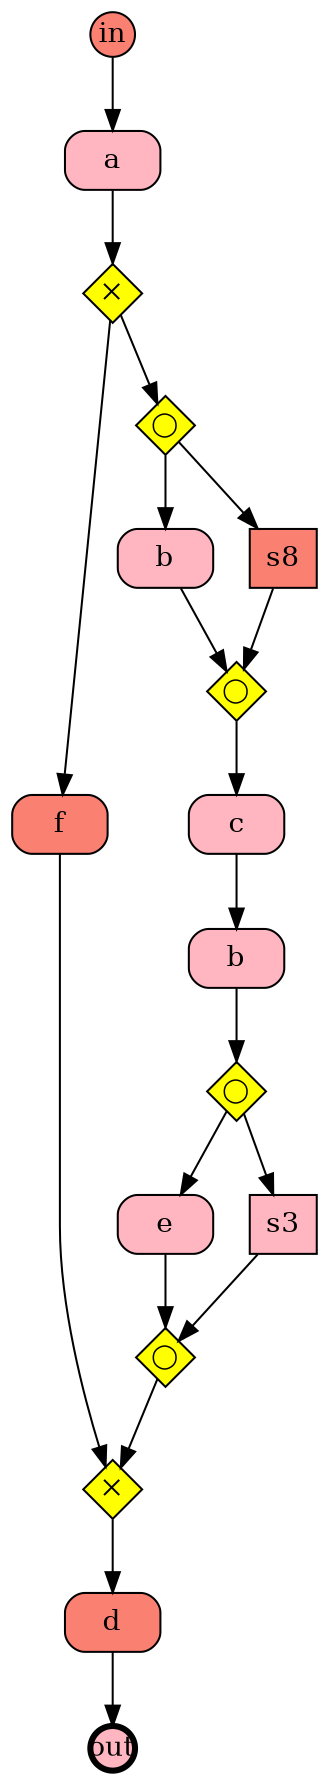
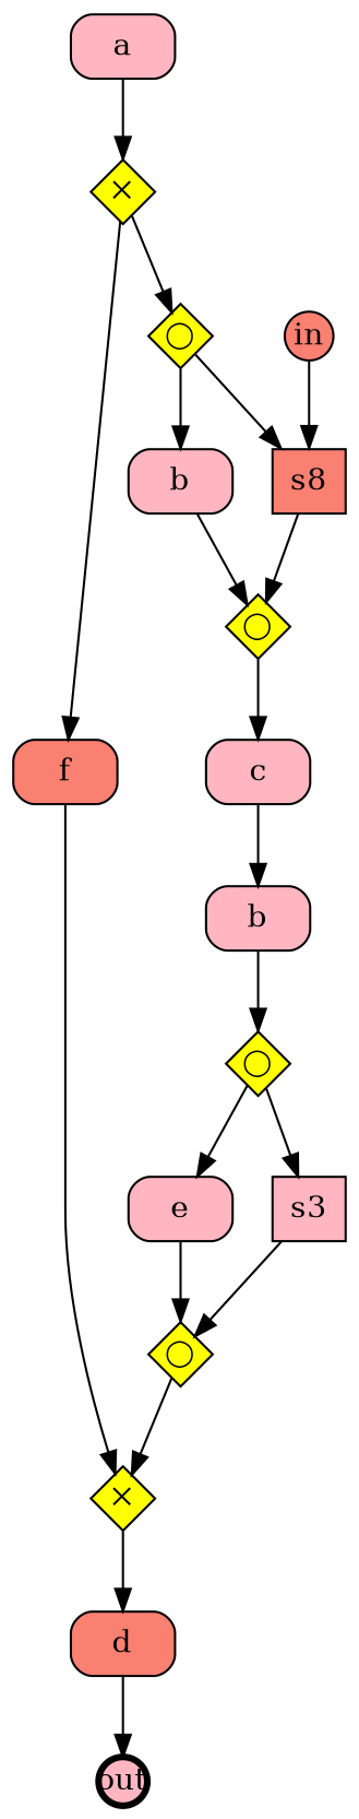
  digraph {
    rankdir=TB
    node [fillcolor=lightpink shape=Mrecord style=filled]
    a [height=0.4 width=.65]
    d [fillcolor=salmon height=0.4 width=.65]
    c [height=0.4 width=.65]
    f [fillcolor=salmon height=0.4 width=.65]
    n5 [fillcolor=yellow fixedsize=true fontsize=12 height=.4 label=<&#x2715;> shape=diamond width=.4]
    n6 [fillcolor=yellow fixedsize=true fontsize=12 height=.4 label=<&#x2715;> shape=diamond width=.4]
    in [fillcolor=salmon fixedsize=true height=.3 shape=circle width=.3]
    out [fixedsize=true height=.3 penwidth=3 shape=circle width=.3]
    n9 [fillcolor=yellow fixedsize=true fontsize=12 height=.4 label=<&#9711;> shape=diamond width=.4]
    n10 [fillcolor=yellow fixedsize=true fontsize=12 height=.4 label=<&#9711;> shape=diamond width=.4]
    n11 [fillcolor=yellow fixedsize=true fontsize=12 height=.4 label=<&#9711;> shape=diamond width=.4]
    n12 [fillcolor=yellow fixedsize=true fontsize=12 height=.4 label=<&#9711;> shape=diamond width=.4]
    n13 [height=0.4 label=b width=.65]
    n14 [height=0.4 label=b width=.65]
    e [height=0.4 width=.65]
    n16 [fillcolor=salmon height=0.4 label=s8 shape=rect width=.4]
    n17 [height=0.4 label=s3 shape=rect width=.4]
    subgraph sub_1 {
      a
      d
    }
    subgraph sub_2 {
      rank=same
      c
      f
    }
    subgraph sub_3 {
      in
      out
    }
    subgraph sub_4 {
      n5
      n6
    }
    subgraph sub_5 {
    }
    subgraph sub_6 {
      n9
      n10
      n11
      n12
    }
    subgraph sub_7 {
      a
      d
      c
      f
      n13
      n14
      e
    }
    subgraph sub_8 {
      n16
      n17
    }
    a -> n5
    d -> out
    c -> n14
    f -> n6
    n5 -> f
    n5 -> n9
    n6 -> d
-   in -> a
+   in -> n16
    n9 -> n13
    n9 -> n16
    n10 -> c
    n11 -> e
    n11 -> n17
    n12 -> n6
    n13 -> n10
    n14 -> n11
    e -> n12
    n16 -> n10
    n17 -> n12
  }
